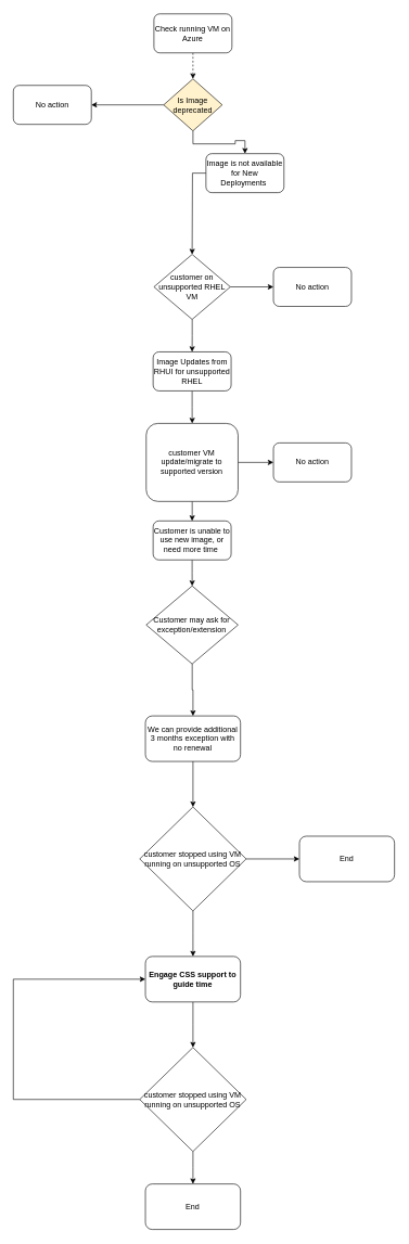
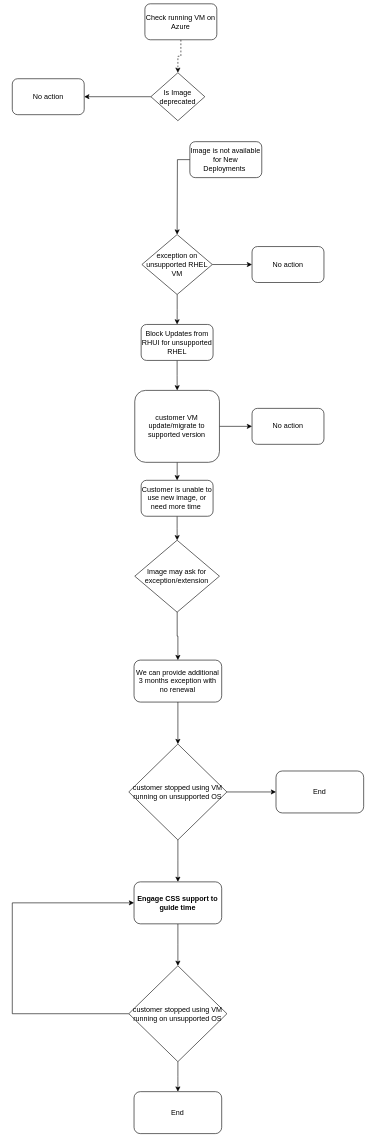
  <mxCell id="0" />
  <mxCell id="1" parent="0" />
  <mxCell id="2" value="" style="edgeStyle=orthogonalEdgeStyle;rounded=0;orthogonalLoop=1;jettySize=auto;html=1;dashed=1;" parent="1" source="3" target="6" edge="1"><mxGeometry relative="1" as="geometry" /></mxCell>
- <mxCell id="3" value="Check running VM on Azure" style="rounded=1;whiteSpace=wrap;html=1;" parent="1" vertex="1"><mxGeometry x="236.25" y="20" width="120" height="60" as="geometry" /></mxCell>
+ <mxCell id="3" value="Check running VM on Azure" style="rounded=1;whiteSpace=wrap;html=1;" parent="1" vertex="1"><mxGeometry x="241.25" y="5" width="120" height="60" as="geometry" /></mxCell>
  <mxCell id="4" style="edgeStyle=orthogonalEdgeStyle;rounded=0;orthogonalLoop=1;jettySize=auto;html=1;entryX=1;entryY=0.5;entryDx=0;entryDy=0;" parent="1" source="6" target="9" edge="1"><mxGeometry relative="1" as="geometry" /></mxCell>
- <mxCell id="5" value="" style="edgeStyle=orthogonalEdgeStyle;rounded=0;orthogonalLoop=1;jettySize=auto;html=1;" parent="1" source="6" target="8" edge="1"><mxGeometry relative="1" as="geometry" /></mxCell>
- <mxCell id="6" value="Is Image deprecated" style="rhombus;whiteSpace=wrap;html=1;fillColor=#fff2cc;" parent="1" vertex="1"><mxGeometry x="251.25" y="120" width="90" height="80" as="geometry" /></mxCell>
+ <mxCell id="6" value="Is Image deprecated" style="rhombus;whiteSpace=wrap;html=1;" parent="1" vertex="1"><mxGeometry x="251.25" y="120" width="90" height="80" as="geometry" /></mxCell>
  <mxCell id="7" value="" style="edgeStyle=orthogonalEdgeStyle;rounded=0;orthogonalLoop=1;jettySize=auto;html=1;" parent="1" source="8" edge="1"><mxGeometry relative="1" as="geometry"><mxPoint x="295" y="390" as="targetPoint" /></mxGeometry></mxCell>
  <mxCell id="8" value="Image is not available for New Deployments&amp;nbsp;" style="rounded=1;whiteSpace=wrap;html=1;" parent="1" vertex="1"><mxGeometry x="316.25" y="235" width="120" height="60" as="geometry" /></mxCell>
  <mxCell id="9" value="No action" style="rounded=1;whiteSpace=wrap;html=1;" parent="1" vertex="1"><mxGeometry x="20" y="130" width="120" height="60" as="geometry" /></mxCell>
  <mxCell id="10" style="edgeStyle=orthogonalEdgeStyle;rounded=0;orthogonalLoop=1;jettySize=auto;html=1;exitX=1;exitY=0.5;exitDx=0;exitDy=0;entryX=0;entryY=0.5;entryDx=0;entryDy=0;" parent="1" source="12" target="13" edge="1"><mxGeometry relative="1" as="geometry"><mxPoint x="410" y="439.81" as="targetPoint" /></mxGeometry></mxCell>
  <mxCell id="11" value="" style="edgeStyle=orthogonalEdgeStyle;rounded=0;orthogonalLoop=1;jettySize=auto;html=1;" parent="1" source="12" target="15" edge="1"><mxGeometry relative="1" as="geometry" /></mxCell>
- <mxCell id="12" value="customer on unsupported RHEL VM" style="rhombus;whiteSpace=wrap;html=1;" parent="1" vertex="1"><mxGeometry x="236.25" y="390" width="117.5" height="100" as="geometry" /></mxCell>
+ <mxCell id="12" value="exception on unsupported RHEL VM" style="rhombus;whiteSpace=wrap;html=1;" parent="1" vertex="1"><mxGeometry x="236.25" y="390" width="117.5" height="100" as="geometry" /></mxCell>
  <mxCell id="13" value="No action" style="rounded=1;whiteSpace=wrap;html=1;" parent="1" vertex="1"><mxGeometry x="420" y="410" width="120" height="60" as="geometry" /></mxCell>
  <mxCell id="14" value="" style="edgeStyle=orthogonalEdgeStyle;rounded=0;orthogonalLoop=1;jettySize=auto;html=1;" parent="1" source="15" target="18" edge="1"><mxGeometry relative="1" as="geometry" /></mxCell>
- <mxCell id="15" value="Image Updates from RHUI for unsupported RHEL" style="rounded=1;whiteSpace=wrap;html=1;" parent="1" vertex="1"><mxGeometry x="235" y="540" width="120" height="60" as="geometry" /></mxCell>
+ <mxCell id="15" value="Block Updates from RHUI for unsupported RHEL" style="rounded=1;whiteSpace=wrap;html=1;" parent="1" vertex="1"><mxGeometry x="235" y="540" width="120" height="60" as="geometry" /></mxCell>
  <mxCell id="16" value="" style="edgeStyle=orthogonalEdgeStyle;rounded=0;orthogonalLoop=1;jettySize=auto;html=1;" parent="1" source="18" target="19" edge="1"><mxGeometry relative="1" as="geometry" /></mxCell>
  <mxCell id="17" value="" style="edgeStyle=orthogonalEdgeStyle;rounded=0;orthogonalLoop=1;jettySize=auto;html=1;" parent="1" source="18" target="21" edge="1"><mxGeometry relative="1" as="geometry" /></mxCell>
  <mxCell id="18" value="customer VM update/migrate to supported version" style="whiteSpace=wrap;html=1;rounded=1;" parent="1" vertex="1"><mxGeometry x="224.37" y="650" width="141.25" height="120" as="geometry" /></mxCell>
  <mxCell id="19" value="No action" style="rounded=1;whiteSpace=wrap;html=1;" parent="1" vertex="1"><mxGeometry x="420" y="680" width="120" height="60" as="geometry" /></mxCell>
  <mxCell id="20" value="" style="edgeStyle=orthogonalEdgeStyle;rounded=0;orthogonalLoop=1;jettySize=auto;html=1;" parent="1" source="21" target="23" edge="1"><mxGeometry relative="1" as="geometry" /></mxCell>
  <mxCell id="21" value="Customer is unable to use new image, or need more time&amp;nbsp;" style="rounded=1;whiteSpace=wrap;html=1;" parent="1" vertex="1"><mxGeometry x="235" y="800" width="120" height="60" as="geometry" /></mxCell>
  <mxCell id="22" value="" style="edgeStyle=orthogonalEdgeStyle;rounded=0;orthogonalLoop=1;jettySize=auto;html=1;" parent="1" source="23" target="25" edge="1"><mxGeometry relative="1" as="geometry" /></mxCell>
- <mxCell id="23" value="Customer may ask for exception/extension" style="rhombus;whiteSpace=wrap;html=1;" parent="1" vertex="1"><mxGeometry x="224.37" y="900" width="141.25" height="120" as="geometry" /></mxCell>
+ <mxCell id="23" value="Image may ask for exception/extension" style="rhombus;whiteSpace=wrap;html=1;" parent="1" vertex="1"><mxGeometry x="224.37" y="900" width="141.25" height="120" as="geometry" /></mxCell>
  <mxCell id="24" value="" style="edgeStyle=orthogonalEdgeStyle;rounded=0;orthogonalLoop=1;jettySize=auto;html=1;" parent="1" source="25" target="28" edge="1"><mxGeometry relative="1" as="geometry" /></mxCell>
  <mxCell id="25" value="We can provide additional 3 months exception with no renewal" style="rounded=1;whiteSpace=wrap;html=1;" parent="1" vertex="1"><mxGeometry x="223.13" y="1100" width="146.25" height="70" as="geometry" /></mxCell>
  <mxCell id="26" value="" style="edgeStyle=orthogonalEdgeStyle;rounded=0;orthogonalLoop=1;jettySize=auto;html=1;" parent="1" source="28" target="29" edge="1"><mxGeometry relative="1" as="geometry" /></mxCell>
  <mxCell id="27" value="" style="edgeStyle=orthogonalEdgeStyle;rounded=0;orthogonalLoop=1;jettySize=auto;html=1;" parent="1" source="28" target="31" edge="1"><mxGeometry relative="1" as="geometry" /></mxCell>
  <mxCell id="28" value="customer stopped using VM running on unsupported OS" style="rhombus;whiteSpace=wrap;html=1;" parent="1" vertex="1"><mxGeometry x="214.38" y="1240" width="163.75" height="160" as="geometry" /></mxCell>
  <mxCell id="29" value="End" style="rounded=1;whiteSpace=wrap;html=1;" parent="1" vertex="1"><mxGeometry x="460" y="1285" width="146.25" height="70" as="geometry" /></mxCell>
  <mxCell id="30" value="" style="edgeStyle=orthogonalEdgeStyle;rounded=0;orthogonalLoop=1;jettySize=auto;html=1;" parent="1" source="31" target="33" edge="1"><mxGeometry relative="1" as="geometry" /></mxCell>
  <mxCell id="31" value="Engage CSS support to guide time" style="rounded=1;whiteSpace=wrap;html=1;fontStyle=1" parent="1" vertex="1"><mxGeometry x="223.13" y="1470" width="146.25" height="70" as="geometry" /></mxCell>
  <mxCell id="32" value="" style="edgeStyle=orthogonalEdgeStyle;rounded=0;orthogonalLoop=1;jettySize=auto;html=1;" parent="1" source="33" target="34" edge="1"><mxGeometry relative="1" as="geometry" /></mxCell>
  <mxCell id="33" value="customer stopped using VM running on unsupported OS" style="rhombus;whiteSpace=wrap;html=1;" parent="1" vertex="1"><mxGeometry x="214.38" y="1610" width="163.75" height="160" as="geometry" /></mxCell>
  <mxCell id="34" value="End" style="rounded=1;whiteSpace=wrap;html=1;" parent="1" vertex="1"><mxGeometry x="223.13" y="1820" width="146.25" height="70" as="geometry" /></mxCell>
  <mxCell id="35" value="" style="endArrow=classic;html=1;rounded=0;exitX=0;exitY=0.5;exitDx=0;exitDy=0;entryX=0;entryY=0.5;entryDx=0;entryDy=0;" parent="1" source="33" target="31" edge="1"><mxGeometry width="50" height="50" relative="1" as="geometry"><mxPoint x="320" y="1680" as="sourcePoint" /><mxPoint x="70" y="1500" as="targetPoint" /><Array as="points"><mxPoint x="20" y="1690" /><mxPoint x="20" y="1505" /></Array></mxGeometry></mxCell>
